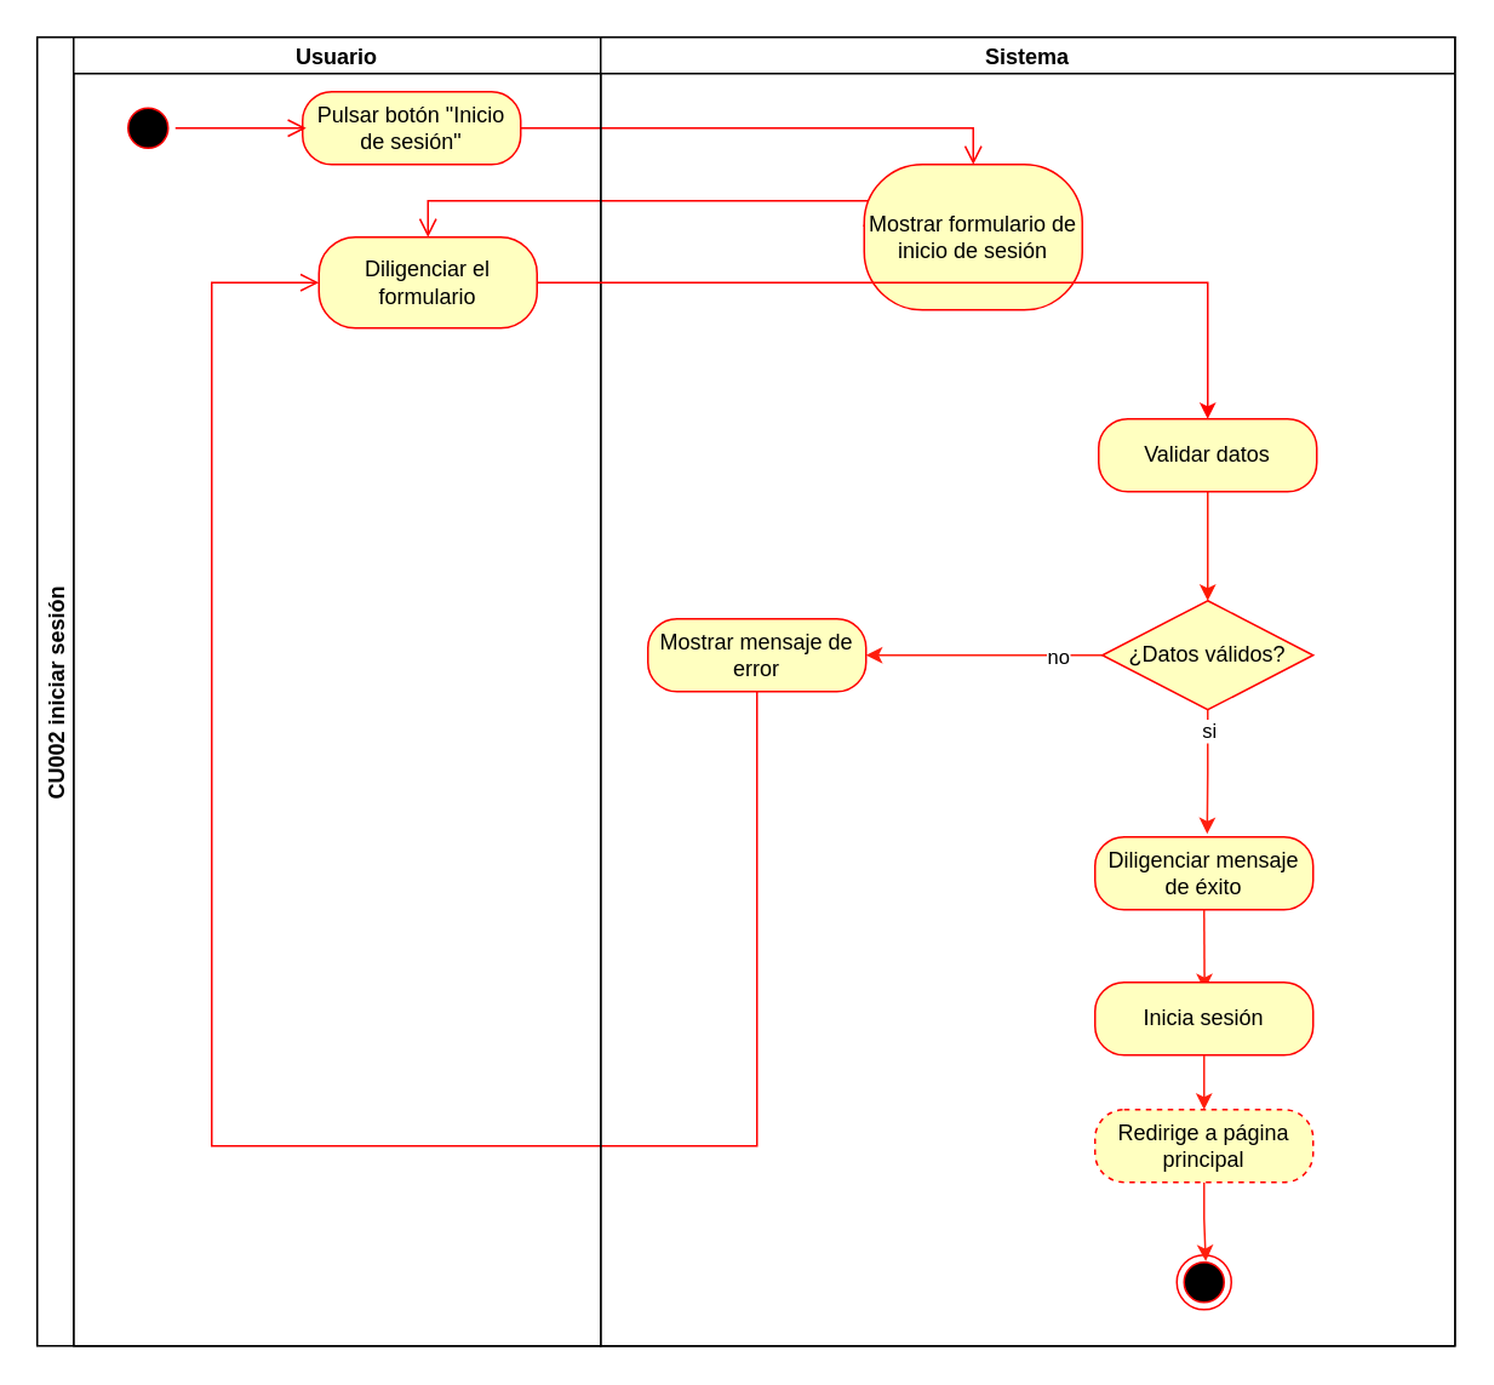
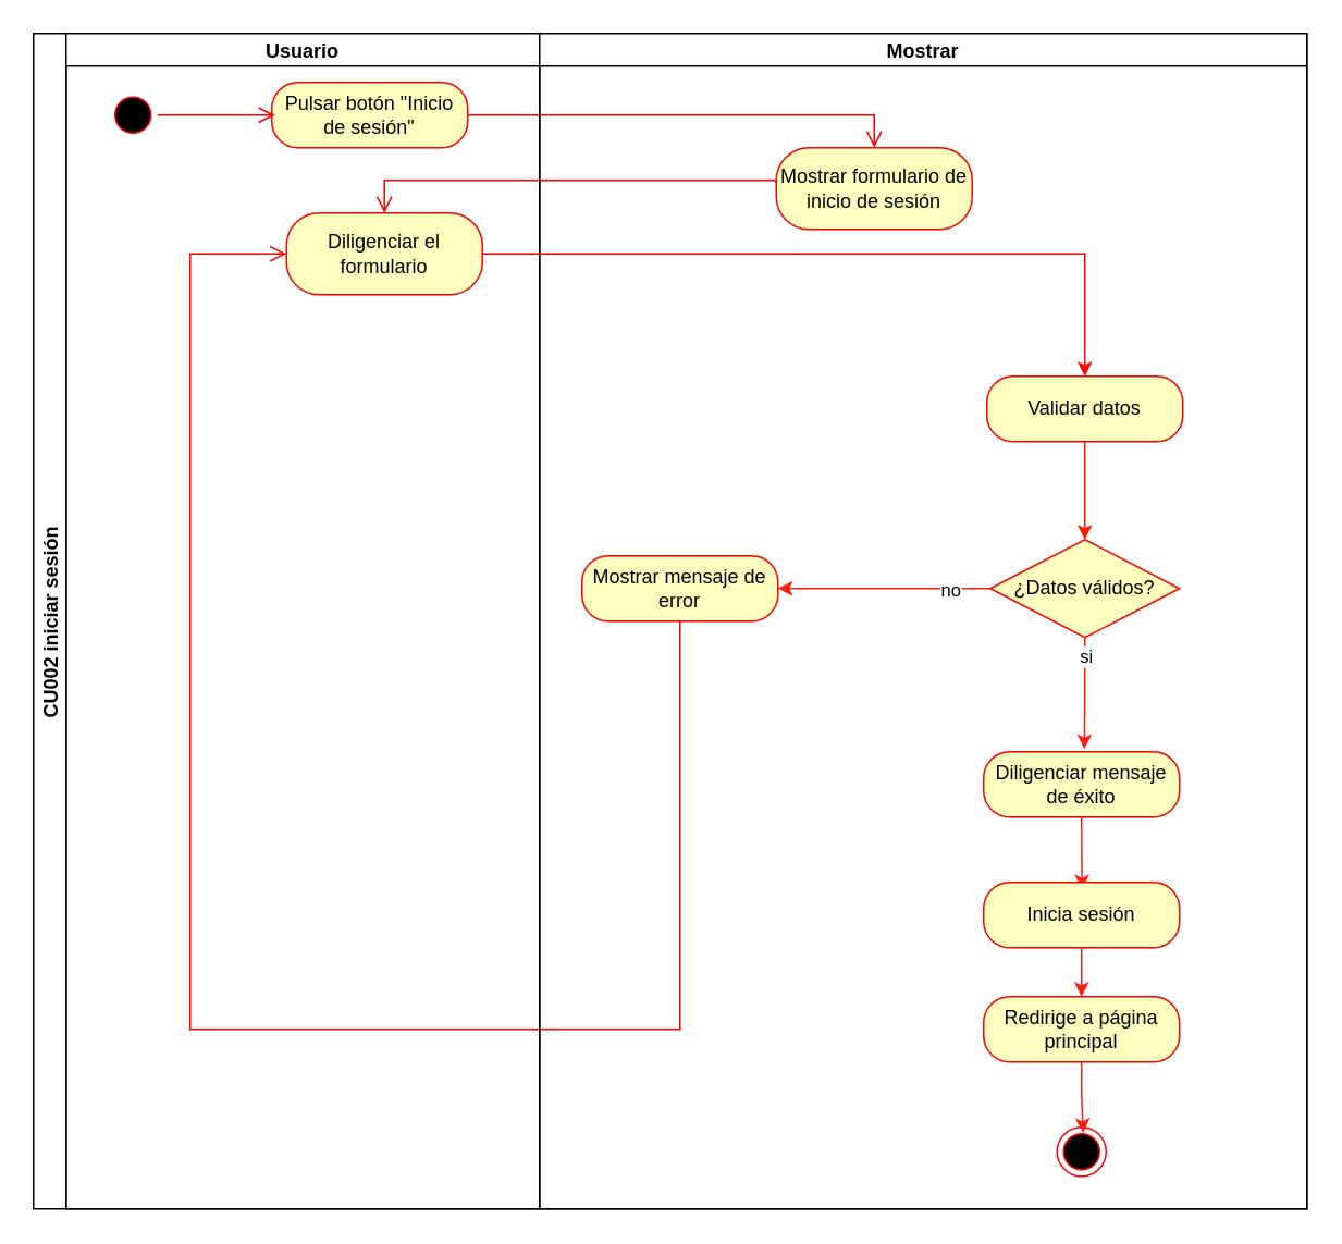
  <mxCell id="0" />
  <mxCell id="1" parent="0" />
  <mxCell id="2" value="CU002 iniciar sesión" style="swimlane;childLayout=stackLayout;resizeParent=1;resizeParentMax=0;startSize=20;horizontal=0;horizontalStack=1;" vertex="1" parent="1"><mxGeometry x="20" y="20" width="780" height="720" as="geometry"><mxRectangle x="200" y="80" width="40" height="50" as="alternateBounds" /></mxGeometry></mxCell>
  <mxCell id="3" value="" style="edgeStyle=orthogonalEdgeStyle;html=1;verticalAlign=bottom;endArrow=open;endSize=8;strokeColor=#ff0000;rounded=0;entryX=0.5;entryY=0;entryDx=0;entryDy=0;" edge="1" parent="2" source="9" target="12"><mxGeometry relative="1" as="geometry"><mxPoint x="80" y="100" as="targetPoint" /></mxGeometry></mxCell>
  <mxCell id="4" value="" style="edgeStyle=orthogonalEdgeStyle;html=1;verticalAlign=bottom;endArrow=open;endSize=8;strokeColor=#ff0000;rounded=0;entryX=0.5;entryY=0;entryDx=0;entryDy=0;exitX=-0.004;exitY=0.421;exitDx=0;exitDy=0;exitPerimeter=0;" edge="1" parent="2" source="12" target="8"><mxGeometry relative="1" as="geometry"><mxPoint x="146.0" y="138.0" as="targetPoint" /><mxPoint x="546.48" y="80" as="sourcePoint" /><Array as="points"><mxPoint x="555" y="90" /><mxPoint x="215" y="90" /></Array></mxGeometry></mxCell>
  <mxCell id="5" value="" style="edgeStyle=orthogonalEdgeStyle;html=1;verticalAlign=bottom;endArrow=open;endSize=8;strokeColor=#ff0000;rounded=0;entryX=0;entryY=0.5;entryDx=0;entryDy=0;" edge="1" parent="2" source="18" target="8"><mxGeometry relative="1" as="geometry"><mxPoint x="796" y="220" as="targetPoint" /><Array as="points"><mxPoint x="96" y="610" /><mxPoint x="96" y="135" /></Array></mxGeometry></mxCell>
  <mxCell id="6" value="Usuario" style="swimlane;startSize=20;" vertex="1" parent="2"><mxGeometry x="20" width="290" height="720" as="geometry" /></mxCell>
  <mxCell id="7" value="" style="ellipse;html=1;shape=startState;fillColor=#000000;strokeColor=#ff0000;fillStyle=auto;" vertex="1" parent="6"><mxGeometry x="26" y="35" width="30" height="30" as="geometry" /></mxCell>
  <mxCell id="8" value="Diligenciar el formulario" style="rounded=1;whiteSpace=wrap;html=1;arcSize=40;fontColor=#000000;fillColor=#ffffc0;strokeColor=#ff0000;" vertex="1" parent="6"><mxGeometry x="135" y="110" width="120" height="50" as="geometry" /></mxCell>
  <mxCell id="9" value="Pulsar botón &quot;Inicio de sesión&quot;" style="rounded=1;whiteSpace=wrap;html=1;arcSize=40;fontColor=#000000;fillColor=#ffffc0;strokeColor=#ff0000;" vertex="1" parent="6"><mxGeometry x="126" y="30" width="120" height="40" as="geometry" /></mxCell>
  <mxCell id="10" value="" style="edgeStyle=orthogonalEdgeStyle;html=1;verticalAlign=bottom;endArrow=open;endSize=8;strokeColor=#ff0000;rounded=0;exitX=1;exitY=0.5;exitDx=0;exitDy=0;" edge="1" parent="6" source="7"><mxGeometry relative="1" as="geometry"><mxPoint x="128" y="50" as="targetPoint" /><mxPoint x="80" y="55" as="sourcePoint" /><Array as="points"><mxPoint x="128" y="50" /></Array></mxGeometry></mxCell>
- <mxCell id="11" value="Sistema" style="swimlane;startSize=20;" vertex="1" parent="2"><mxGeometry x="310" width="470" height="720" as="geometry" /></mxCell>
- <mxCell id="12" value="Mostrar formulario de inicio de sesión" style="rounded=1;whiteSpace=wrap;html=1;arcSize=40;fontColor=#000000;fillColor=#ffffc0;strokeColor=#ff0000;" vertex="1" parent="11"><mxGeometry x="145" y="70" width="120" height="80" as="geometry" /></mxCell>
+ <mxCell id="11" value="Mostrar" style="swimlane;startSize=20;" vertex="1" parent="2"><mxGeometry x="310" width="470" height="720" as="geometry" /></mxCell>
+ <mxCell id="12" value="Mostrar formulario de inicio de sesión" style="rounded=1;whiteSpace=wrap;html=1;arcSize=40;fontColor=#000000;fillColor=#ffffc0;strokeColor=#ff0000;" vertex="1" parent="11"><mxGeometry x="145" y="70" width="120" height="50" as="geometry" /></mxCell>
  <mxCell id="13" style="edgeStyle=orthogonalEdgeStyle;rounded=0;orthogonalLoop=1;jettySize=auto;html=1;exitX=0;exitY=0.5;exitDx=0;exitDy=0;entryX=1;entryY=0.5;entryDx=0;entryDy=0;strokeColor=#FF1E0E;" edge="1" parent="11" source="15" target="18"><mxGeometry relative="1" as="geometry" /></mxCell>
  <mxCell id="14" value="no" style="edgeLabel;html=1;align=center;verticalAlign=middle;resizable=0;points=[];" vertex="1" connectable="0" parent="13"><mxGeometry x="-0.859" y="2" relative="1" as="geometry"><mxPoint x="-16" y="-2" as="offset" /></mxGeometry></mxCell>
  <mxCell id="15" value="¿Datos válidos?" style="rhombus;whiteSpace=wrap;html=1;fontColor=#000000;fillColor=#ffffc0;strokeColor=#ff0000;" vertex="1" parent="11"><mxGeometry x="276" y="310" width="116" height="60" as="geometry" /></mxCell>
  <mxCell id="16" style="edgeStyle=orthogonalEdgeStyle;rounded=0;orthogonalLoop=1;jettySize=auto;html=1;exitX=0.5;exitY=1;exitDx=0;exitDy=0;entryX=0.5;entryY=0;entryDx=0;entryDy=0;strokeColor=light-dark(#FF1900,#FF1900);" edge="1" parent="11" source="17" target="15"><mxGeometry relative="1" as="geometry" /></mxCell>
  <mxCell id="17" value="Validar datos" style="rounded=1;whiteSpace=wrap;html=1;arcSize=40;fontColor=#000000;fillColor=#ffffc0;strokeColor=#ff0000;" vertex="1" parent="11"><mxGeometry x="274" y="210" width="120" height="40" as="geometry" /></mxCell>
  <mxCell id="18" value="Mostrar mensaje de error" style="rounded=1;whiteSpace=wrap;html=1;arcSize=40;fontColor=#000000;fillColor=#ffffc0;strokeColor=#ff0000;" vertex="1" parent="11"><mxGeometry x="26" y="320" width="120" height="40" as="geometry" /></mxCell>
  <mxCell id="19" value="Diligenciar mensaje de éxito" style="rounded=1;whiteSpace=wrap;html=1;arcSize=40;fontColor=#000000;fillColor=#ffffc0;strokeColor=#ff0000;" vertex="1" parent="11"><mxGeometry x="272" y="440" width="120" height="40" as="geometry" /></mxCell>
  <mxCell id="20" value="" style="ellipse;html=1;shape=endState;fillColor=#000000;strokeColor=#ff0000;" vertex="1" parent="11"><mxGeometry x="317" y="670" width="30" height="30" as="geometry" /></mxCell>
  <mxCell id="21" value="" style="edgeStyle=orthogonalEdgeStyle;rounded=0;orthogonalLoop=1;jettySize=auto;html=1;exitX=0.5;exitY=1;exitDx=0;exitDy=0;entryX=0.502;entryY=0.106;entryDx=0;entryDy=0;entryPerimeter=0;strokeColor=#FF1E0E;" edge="1" parent="11" source="19" target="22"><mxGeometry relative="1" as="geometry"><mxPoint x="670" y="520" as="sourcePoint" /><mxPoint x="666" y="683" as="targetPoint" /><Array as="points"><mxPoint x="332" y="480" /><mxPoint x="332" y="500" /></Array></mxGeometry></mxCell>
  <mxCell id="22" value="Inicia sesión" style="rounded=1;whiteSpace=wrap;html=1;arcSize=40;fontColor=#000000;fillColor=#ffffc0;strokeColor=#ff0000;" vertex="1" parent="11"><mxGeometry x="272" y="520" width="120" height="40" as="geometry" /></mxCell>
  <mxCell id="23" style="edgeStyle=orthogonalEdgeStyle;rounded=0;orthogonalLoop=1;jettySize=auto;html=1;entryX=0.53;entryY=0.115;entryDx=0;entryDy=0;entryPerimeter=0;strokeColor=#FF1E0E;" edge="1" parent="11" source="25" target="20"><mxGeometry relative="1" as="geometry" /></mxCell>
  <mxCell id="24" value="" style="edgeStyle=orthogonalEdgeStyle;rounded=0;orthogonalLoop=1;jettySize=auto;html=1;entryX=0.5;entryY=0;entryDx=0;entryDy=0;strokeColor=#FF1E0E;" edge="1" parent="11" source="22" target="25"><mxGeometry relative="1" as="geometry"><mxPoint x="666" y="570" as="sourcePoint" /><mxPoint x="667" y="683" as="targetPoint" /><Array as="points" /></mxGeometry></mxCell>
- <mxCell id="25" value="Redirige a página principal" style="rounded=1;whiteSpace=wrap;html=1;arcSize=40;fontColor=#000000;fillColor=#ffffc0;strokeColor=#ff0000;dashed=1;" vertex="1" parent="11"><mxGeometry x="272" y="590" width="120" height="40" as="geometry" /></mxCell>
+ <mxCell id="25" value="Redirige a página principal" style="rounded=1;whiteSpace=wrap;html=1;arcSize=40;fontColor=#000000;fillColor=#ffffc0;strokeColor=#ff0000;" vertex="1" parent="11"><mxGeometry x="272" y="590" width="120" height="40" as="geometry" /></mxCell>
  <mxCell id="26" style="edgeStyle=orthogonalEdgeStyle;rounded=0;orthogonalLoop=1;jettySize=auto;html=1;entryX=0.514;entryY=-0.043;entryDx=0;entryDy=0;entryPerimeter=0;strokeColor=#FF1E0E;" edge="1" parent="11" source="15" target="19"><mxGeometry relative="1" as="geometry" /></mxCell>
  <mxCell id="27" value="si" style="edgeLabel;html=1;align=center;verticalAlign=middle;resizable=0;points=[];" vertex="1" connectable="0" parent="26"><mxGeometry x="-0.683" relative="1" as="geometry"><mxPoint as="offset" /></mxGeometry></mxCell>
  <mxCell id="28" style="edgeStyle=orthogonalEdgeStyle;rounded=0;orthogonalLoop=1;jettySize=auto;html=1;exitX=0.5;exitY=1;exitDx=0;exitDy=0;" edge="1" parent="11" source="18" target="18"><mxGeometry relative="1" as="geometry" /></mxCell>
  <mxCell id="29" style="edgeStyle=orthogonalEdgeStyle;rounded=0;orthogonalLoop=1;jettySize=auto;html=1;exitX=1;exitY=0.5;exitDx=0;exitDy=0;entryX=0.5;entryY=0;entryDx=0;entryDy=0;strokeColor=#FF0000;" edge="1" parent="2" source="8" target="17"><mxGeometry relative="1" as="geometry" /></mxCell>
